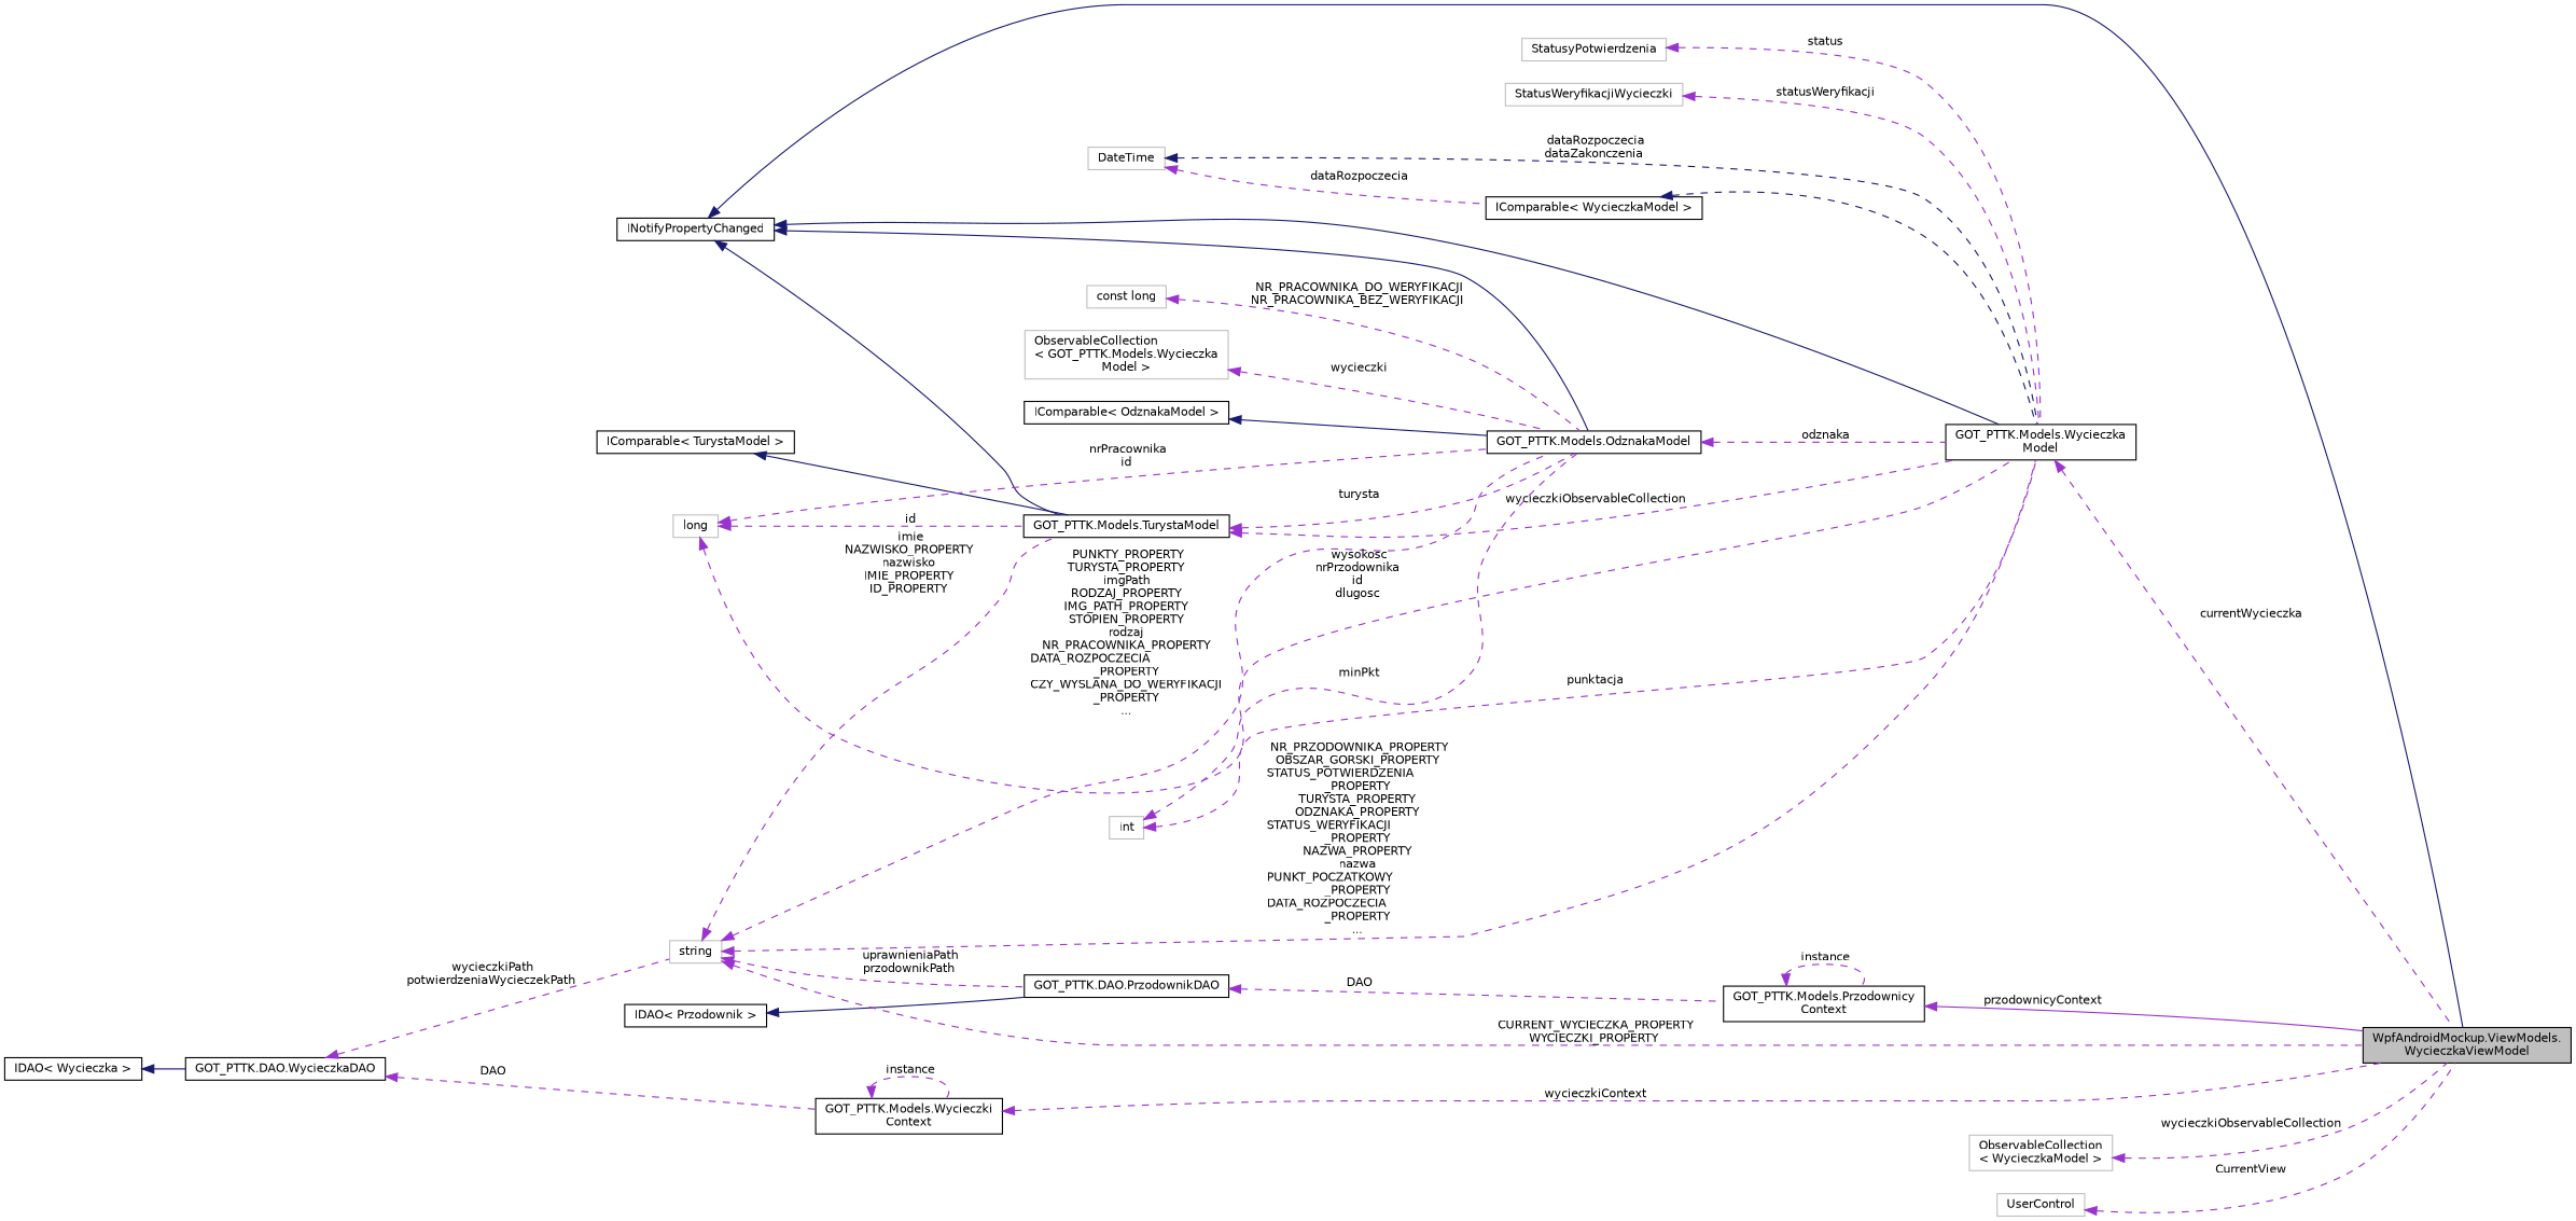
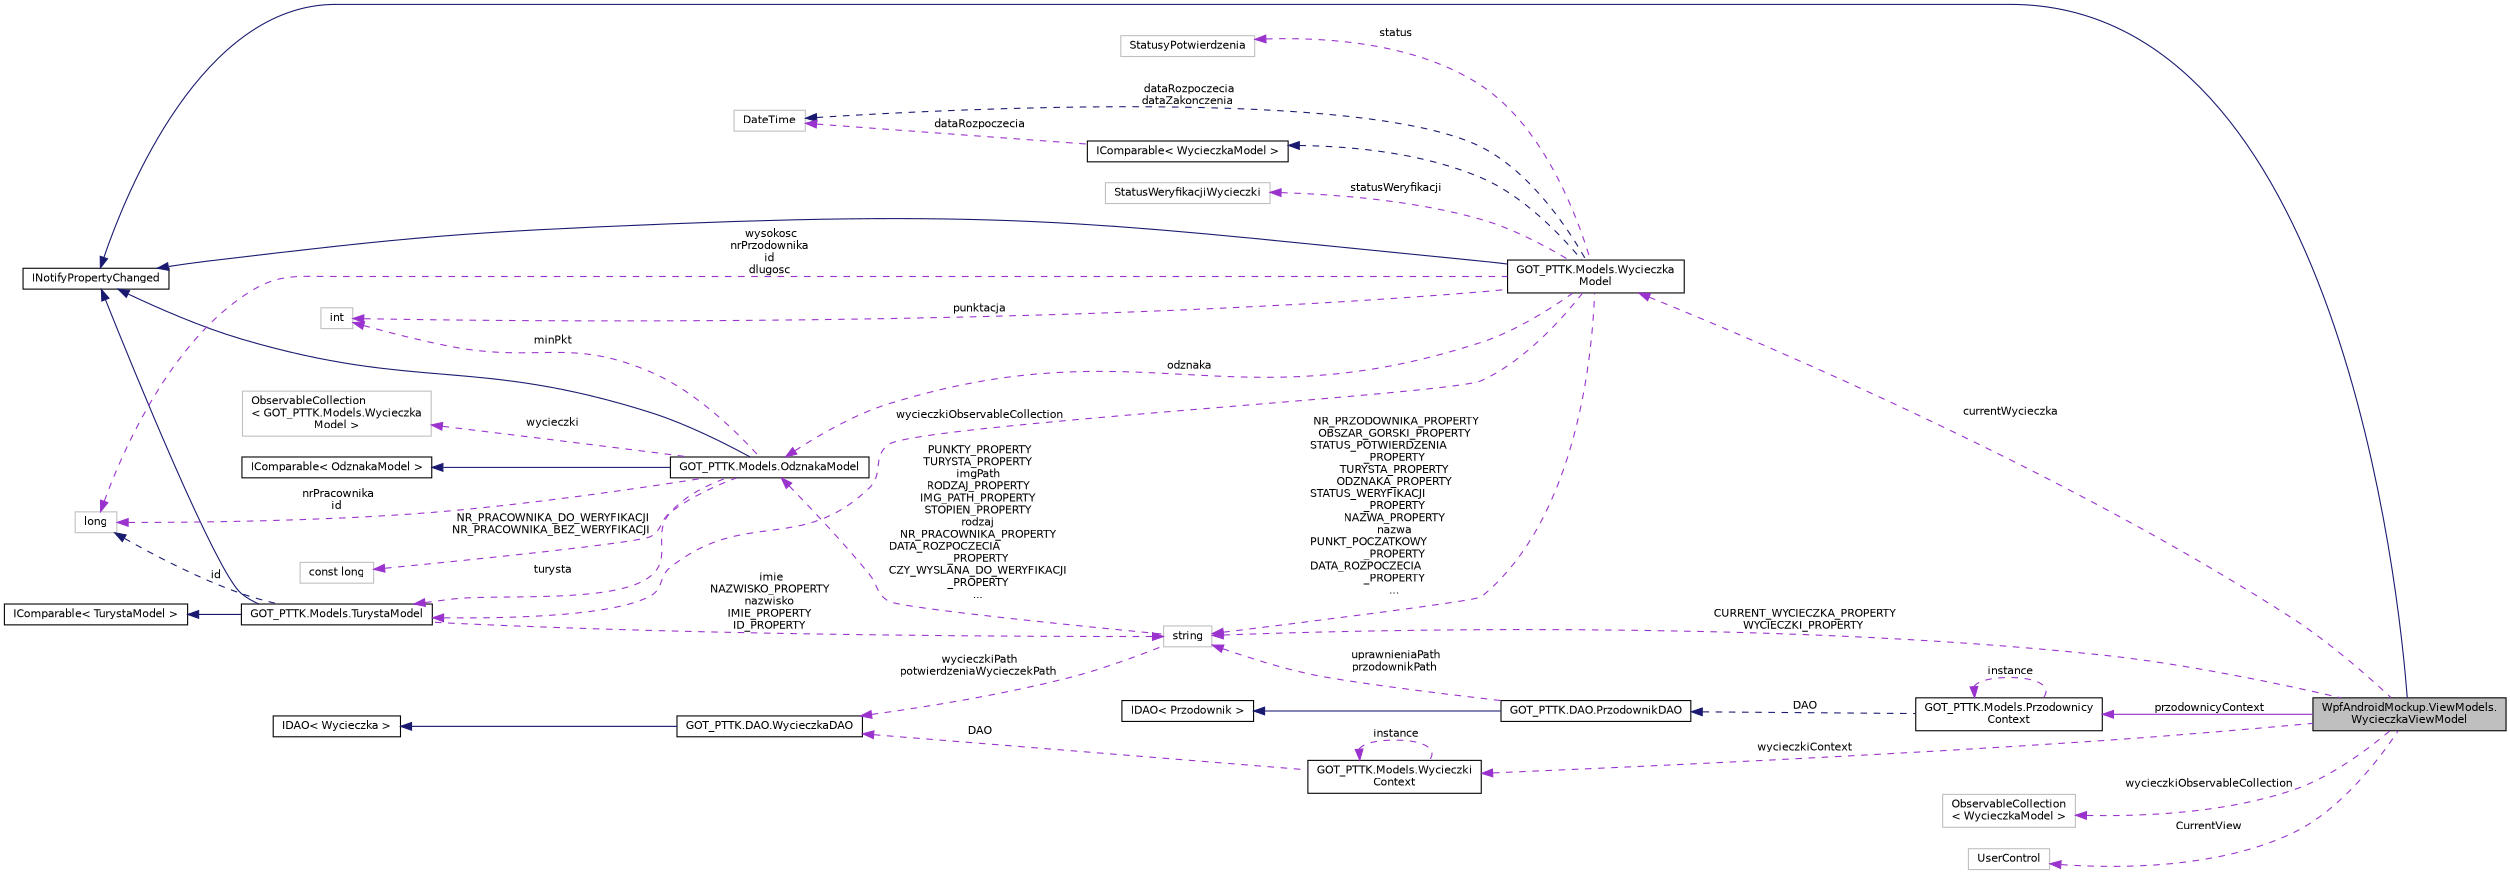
  digraph {
    rankdir=LR
    node [color=black fillcolor=white fontname=Helvetica fontsize=10 shape=record style=filled]
    edge [color=darkorchid3 dir=back fontname=Helvetica fontsize=10 labelfontname=Helvetica labelfontsize=10 style=dashed]
    n1 [fillcolor=grey75 fontcolor=black height=0.2 label="WpfAndroidMockup.ViewModels.\lWycieczkaViewModel" width=0.4]
    n2 [height=0.2 label=INotifyPropertyChanged width=0.4]
    n3 [height=0.2 label="GOT_PTTK.Models.Wycieczka\lModel" width=0.4]
    n4 [height=0.2 label="GOT_PTTK.Models.TurystaModel" width=0.4]
    n5 [height=0.2 label="GOT_PTTK.Models.OdznakaModel" width=0.4]
    n6 [height=0.2 label="GOT_PTTK.Models.Przodownicy\lContext" width=0.4]
    n7 [height=0.2 label="GOT_PTTK.DAO.PrzodownikDAO" width=0.4]
    n8 [height=0.2 label="IDAO\< Przodownik \>" width=0.4]
    n9 [color=grey75 height=0.2 label=string width=0.4]
    n10 [height=0.2 label="GOT_PTTK.DAO.WycieczkaDAO" width=0.4]
    n11 [height=0.2 label="GOT_PTTK.Models.Wycieczki\lContext" width=0.4]
    n12 [color=grey75 height=0.2 label="ObservableCollection\l\< WycieczkaModel \>" width=0.4]
    n13 [height=0.2 label="IComparable\< WycieczkaModel \>" width=0.4]
    n14 [color=grey75 height=0.2 label=StatusyPotwierdzenia width=0.4]
    n15 [color=grey75 height=0.2 label=DateTime width=0.4]
    n16 [height=0.2 label="IComparable\< TurystaModel \>" width=0.4]
    n17 [color=grey75 height=0.2 label=long width=0.4]
    n18 [color=grey75 height=0.2 label=int width=0.4]
    n19 [color=grey75 height=0.2 label=StatusWeryfikacjiWycieczki width=0.4]
    n20 [height=0.2 label="IComparable\< OdznakaModel \>" width=0.4]
    n21 [color=grey75 height=0.2 label="const long" width=0.4]
    n22 [color=grey75 height=0.2 label="ObservableCollection\l\< GOT_PTTK.Models.Wycieczka\lModel \>" width=0.4]
    n23 [color=grey75 height=0.2 label=UserControl width=0.4]
    n24 [height=0.2 label="IDAO\< Wycieczka \>" width=0.4]
    n2 -> n1 [color=midnightblue style=solid]
    n2 -> n3 [color=midnightblue style=solid]
    n2 -> n4 [color=midnightblue style=solid]
    n2 -> n5 [color=midnightblue style=solid]
    n3 -> n1 [label=" currentWycieczka"]
    n4 -> n3 [label=" wycieczkiObservableCollection"]
    n4 -> n5 [label=" turysta"]
    n5 -> n3 [label=" odznaka"]
    n6 -> n1 [label=" przodownicyContext" style=solid]
    n6 -> n6 [label=" instance"]
-   n7 -> n6 [label=" DAO"]
+   n7 -> n6 [color=midnightblue label=" DAO"]
    n8 -> n7 [color=midnightblue style=solid]
    n9 -> n1 [label=" CURRENT_WYCIECZKA_PROPERTY\nWYCIECZKI_PROPERTY"]
    n9 -> n3 [label=" NR_PRZODOWNIKA_PROPERTY\nOBSZAR_GORSKI_PROPERTY\nSTATUS_POTWIERDZENIA\l_PROPERTY\nTURYSTA_PROPERTY\nODZNAKA_PROPERTY\nSTATUS_WERYFIKACJI\l_PROPERTY\nNAZWA_PROPERTY\nnazwa\nPUNKT_POCZATKOWY\l_PROPERTY\nDATA_ROZPOCZECIA\l_PROPERTY\n..."]
    n9 -> n4 [label=" imie\nNAZWISKO_PROPERTY\nnazwisko\nIMIE_PROPERTY\nID_PROPERTY"]
-   n9 -> n5 [label=" PUNKTY_PROPERTY\nTURYSTA_PROPERTY\nimgPath\nRODZAJ_PROPERTY\nIMG_PATH_PROPERTY\nSTOPIEN_PROPERTY\nrodzaj\nNR_PRACOWNIKA_PROPERTY\nDATA_ROZPOCZECIA\l_PROPERTY\nCZY_WYSLANA_DO_WERYFIKACJI\l_PROPERTY\n..."]
+   n5 -> n9 [label=" PUNKTY_PROPERTY\nTURYSTA_PROPERTY\nimgPath\nRODZAJ_PROPERTY\nIMG_PATH_PROPERTY\nSTOPIEN_PROPERTY\nrodzaj\nNR_PRACOWNIKA_PROPERTY\nDATA_ROZPOCZECIA\l_PROPERTY\nCZY_WYSLANA_DO_WERYFIKACJI\l_PROPERTY\n..."]
    n9 -> n7 [label=" uprawnieniaPath\nprzodownikPath"]
    n10 -> n9 [label=" wycieczkiPath\npotwierdzeniaWycieczekPath"]
    n10 -> n11 [label=" DAO"]
    n11 -> n1 [label=" wycieczkiContext"]
    n11 -> n11 [label=" instance"]
    n12 -> n1 [label=" wycieczkiObservableCollection"]
    n13 -> n3 [color=midnightblue]
    n14 -> n3 [label=" status"]
    n15 -> n3 [color=midnightblue label=" dataRozpoczecia\ndataZakonczenia"]
    n15 -> n13 [label=" dataRozpoczecia"]
    n16 -> n4 [color=midnightblue style=solid]
    n17 -> n3 [label=" wysokosc\nnrPrzodownika\nid\ndlugosc"]
-   n17 -> n4 [label=" id"]
+   n17 -> n4 [color=midnightblue label=" id"]
    n17 -> n5 [label=" nrPracownika\nid"]
    n18 -> n3 [label=" punktacja"]
    n18 -> n5 [label=" minPkt"]
    n19 -> n3 [label=" statusWeryfikacji"]
    n20 -> n5 [color=midnightblue style=solid]
    n21 -> n5 [label=" NR_PRACOWNIKA_DO_WERYFIKACJI\nNR_PRACOWNIKA_BEZ_WERYFIKACJI"]
    n22 -> n5 [label=" wycieczki"]
    n23 -> n1 [label=" CurrentView"]
    n24 -> n10 [color=midnightblue style=solid]
  }
